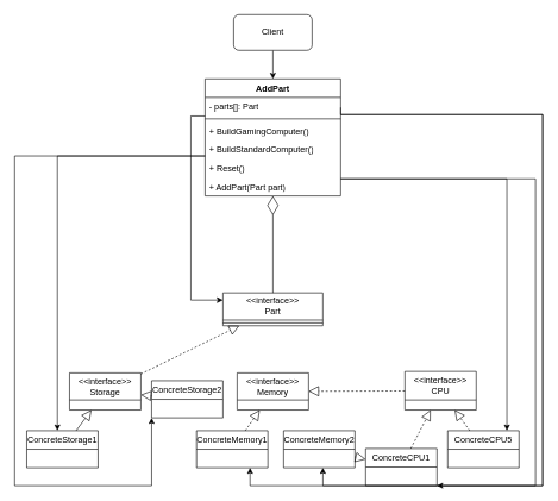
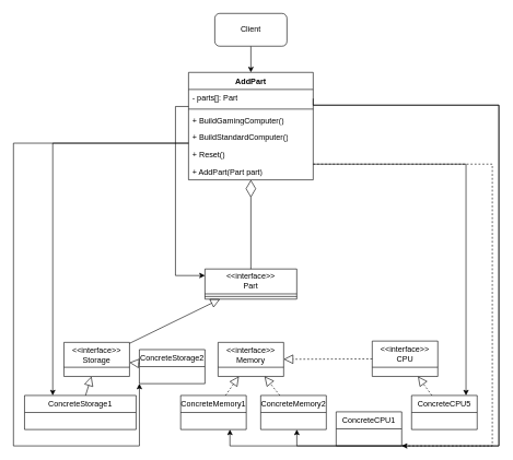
  <mxCell id="0" />
  <mxCell id="1" parent="0" />
  <mxCell id="2" value="ConcreteCPU1" style="swimlane;fontStyle=0;childLayout=stackLayout;horizontal=1;startSize=26;fillColor=none;horizontalStack=0;resizeParent=1;resizeParentMax=0;resizeLast=0;collapsible=1;marginBottom=0;whiteSpace=wrap;html=1;" vertex="1" parent="1"><mxGeometry x="511.93" y="628" width="100" height="52" as="geometry" /></mxCell>
- <mxCell id="3" value="ConcreteStorage1" style="swimlane;fontStyle=0;childLayout=stackLayout;horizontal=1;startSize=26;fillColor=none;horizontalStack=0;resizeParent=1;resizeParentMax=0;resizeLast=0;collapsible=1;marginBottom=0;whiteSpace=wrap;html=1;" vertex="1" parent="1"><mxGeometry x="36.93" y="603" width="100" height="52" as="geometry" /></mxCell>
+ <mxCell id="3" value="ConcreteStorage1" style="swimlane;fontStyle=0;childLayout=stackLayout;horizontal=1;startSize=26;fillColor=none;horizontalStack=0;resizeParent=1;resizeParentMax=0;resizeLast=0;collapsible=1;marginBottom=0;whiteSpace=wrap;html=1;" vertex="1" parent="1"><mxGeometry x="36.93" y="603" width="170" height="52" as="geometry" /></mxCell>
  <mxCell id="4" value="ConcreteMemory1" style="swimlane;fontStyle=0;childLayout=stackLayout;horizontal=1;startSize=26;fillColor=none;horizontalStack=0;resizeParent=1;resizeParentMax=0;resizeLast=0;collapsible=1;marginBottom=0;whiteSpace=wrap;html=1;" vertex="1" parent="1"><mxGeometry x="274.93" y="603" width="100" height="52" as="geometry" /></mxCell>
  <mxCell id="5" value="ConcreteCPU5" style="swimlane;fontStyle=0;childLayout=stackLayout;horizontal=1;startSize=26;fillColor=none;horizontalStack=0;resizeParent=1;resizeParentMax=0;resizeLast=0;collapsible=1;marginBottom=0;whiteSpace=wrap;html=1;" vertex="1" parent="1"><mxGeometry x="626.93" y="603" width="100" height="52" as="geometry" /></mxCell>
  <mxCell id="6" value="ConcreteMemory2" style="swimlane;fontStyle=0;childLayout=stackLayout;horizontal=1;startSize=26;fillColor=none;horizontalStack=0;resizeParent=1;resizeParentMax=0;resizeLast=0;collapsible=1;marginBottom=0;whiteSpace=wrap;html=1;" vertex="1" parent="1"><mxGeometry x="396.93" y="603" width="100" height="52" as="geometry" /></mxCell>
  <mxCell id="7" value="ConcreteStorage2" style="swimlane;fontStyle=0;childLayout=stackLayout;horizontal=1;startSize=26;fillColor=none;horizontalStack=0;resizeParent=1;resizeParentMax=0;resizeLast=0;collapsible=1;marginBottom=0;whiteSpace=wrap;html=1;" vertex="1" parent="1"><mxGeometry x="211.93" y="533" width="100" height="52" as="geometry" /></mxCell>
  <mxCell id="8" value="&amp;lt;&amp;lt;interface&amp;gt;&amp;gt;&lt;br&gt;CPU" style="swimlane;fontStyle=0;childLayout=stackLayout;horizontal=1;startSize=40;fillColor=none;horizontalStack=0;resizeParent=1;resizeParentMax=0;resizeLast=0;collapsible=1;marginBottom=0;whiteSpace=wrap;html=1;" vertex="1" parent="1"><mxGeometry x="566.93" y="520" width="100" height="54" as="geometry" /></mxCell>
  <mxCell id="9" value="&amp;lt;&amp;lt;interface&amp;gt;&amp;gt;&lt;br&gt;Memory" style="swimlane;fontStyle=0;childLayout=stackLayout;horizontal=1;startSize=38;fillColor=none;horizontalStack=0;resizeParent=1;resizeParentMax=0;resizeLast=0;collapsible=1;marginBottom=0;whiteSpace=wrap;html=1;" vertex="1" parent="1"><mxGeometry x="331.93" y="522" width="100" height="52" as="geometry" /></mxCell>
  <mxCell id="10" value="&amp;lt;&amp;lt;interface&amp;gt;&amp;gt;&lt;br&gt;Storage" style="swimlane;fontStyle=0;childLayout=stackLayout;horizontal=1;startSize=38;fillColor=none;horizontalStack=0;resizeParent=1;resizeParentMax=0;resizeLast=0;collapsible=1;marginBottom=0;whiteSpace=wrap;html=1;" vertex="1" parent="1"><mxGeometry x="96.93" y="522" width="100" height="52" as="geometry" /></mxCell>
- <mxCell id="11" value="" style="endArrow=block;dashed=1;endFill=0;endSize=12;html=1;rounded=0;" edge="1" parent="1" source="2" target="8"><mxGeometry width="160" relative="1" as="geometry"><mxPoint x="555.93" y="462" as="sourcePoint" /><mxPoint x="571.93" y="406" as="targetPoint" /></mxGeometry></mxCell>
  <mxCell id="12" value="" style="endArrow=block;dashed=1;endFill=0;endSize=12;html=1;rounded=0;" edge="1" parent="1" source="4" target="9"><mxGeometry width="160" relative="1" as="geometry"><mxPoint x="105.93" y="430" as="sourcePoint" /><mxPoint x="105.93" y="537" as="targetPoint" /></mxGeometry></mxCell>
  <mxCell id="13" value="" style="endArrow=block;dashed=0;endFill=0;endSize=12;html=1;rounded=0;" edge="1" parent="1" source="3" target="10"><mxGeometry width="160" relative="1" as="geometry"><mxPoint x="-21.07" y="81" as="sourcePoint" /><mxPoint x="-21.07" y="188" as="targetPoint" /></mxGeometry></mxCell>
  <mxCell id="14" value="" style="endArrow=block;dashed=1;endFill=0;endSize=12;html=1;rounded=0;" edge="1" parent="1" source="7" target="10"><mxGeometry width="160" relative="1" as="geometry"><mxPoint x="88.93" y="81" as="sourcePoint" /><mxPoint x="88.93" y="188" as="targetPoint" /></mxGeometry></mxCell>
- <mxCell id="15" value="" style="endArrow=block;dashed=1;endFill=0;endSize=12;html=1;rounded=0;" edge="1" parent="1" source="6" target="2"><mxGeometry width="160" relative="1" as="geometry"><mxPoint x="325.93" y="708" as="sourcePoint" /><mxPoint x="325.93" y="589" as="targetPoint" /></mxGeometry></mxCell>
+ <mxCell id="15" value="" style="endArrow=block;dashed=1;endFill=0;endSize=12;html=1;rounded=0;" edge="1" parent="1" source="6" target="9"><mxGeometry width="160" relative="1" as="geometry"><mxPoint x="325.93" y="708" as="sourcePoint" /><mxPoint x="325.93" y="589" as="targetPoint" /></mxGeometry></mxCell>
  <mxCell id="16" value="" style="endArrow=block;dashed=1;endFill=0;endSize=12;html=1;rounded=0;" edge="1" parent="1" source="5" target="8"><mxGeometry width="160" relative="1" as="geometry"><mxPoint x="61.93" y="443" as="sourcePoint" /><mxPoint x="61.93" y="324" as="targetPoint" /></mxGeometry></mxCell>
  <mxCell id="17" style="edgeStyle=orthogonalEdgeStyle;rounded=0;orthogonalLoop=1;jettySize=auto;html=1;" edge="1" parent="1" source="18" target="25"><mxGeometry relative="1" as="geometry" /></mxCell>
  <mxCell id="18" value="Client" style="html=1;whiteSpace=wrap;rounded=1;" vertex="1" parent="1"><mxGeometry x="326.93" y="20" width="110" height="50" as="geometry" /></mxCell>
  <mxCell id="19" style="edgeStyle=orthogonalEdgeStyle;rounded=0;orthogonalLoop=1;jettySize=auto;html=1;" edge="1" parent="1" source="25" target="3"><mxGeometry relative="1" as="geometry"><Array as="points"><mxPoint x="79.93" y="218" /></Array></mxGeometry></mxCell>
  <mxCell id="20" style="edgeStyle=orthogonalEdgeStyle;rounded=0;orthogonalLoop=1;jettySize=auto;html=1;" edge="1" parent="1" source="25" target="7"><mxGeometry relative="1" as="geometry"><mxPoint x="219.93" y="710" as="targetPoint" /><Array as="points"><mxPoint x="20" y="218" /><mxPoint x="20" y="680" /><mxPoint x="212" y="680" /></Array></mxGeometry></mxCell>
  <mxCell id="21" style="edgeStyle=orthogonalEdgeStyle;rounded=0;orthogonalLoop=1;jettySize=auto;html=1;" edge="1" parent="1" source="25" target="5"><mxGeometry relative="1" as="geometry"><Array as="points"><mxPoint x="709.93" y="250" /></Array></mxGeometry></mxCell>
- <mxCell id="22" style="edgeStyle=orthogonalEdgeStyle;rounded=0;orthogonalLoop=1;jettySize=auto;html=1;" edge="1" parent="1" source="25" target="2"><mxGeometry relative="1" as="geometry"><Array as="points"><mxPoint x="750" y="250" /><mxPoint x="750" y="680" /><mxPoint x="562" y="680" /></Array></mxGeometry></mxCell>
+ <mxCell id="22" style="edgeStyle=orthogonalEdgeStyle;rounded=0;orthogonalLoop=1;jettySize=auto;html=1;dashed=1;" edge="1" parent="1" source="25" target="2"><mxGeometry relative="1" as="geometry"><Array as="points"><mxPoint x="750" y="250" /><mxPoint x="750" y="680" /><mxPoint x="562" y="680" /></Array></mxGeometry></mxCell>
  <mxCell id="23" style="edgeStyle=orthogonalEdgeStyle;rounded=0;orthogonalLoop=1;jettySize=auto;html=1;" edge="1" parent="1" source="25" target="6"><mxGeometry relative="1" as="geometry"><Array as="points"><mxPoint x="760" y="160" /><mxPoint x="760" y="680" /><mxPoint x="452" y="680" /></Array></mxGeometry></mxCell>
  <mxCell id="24" style="edgeStyle=orthogonalEdgeStyle;rounded=0;orthogonalLoop=1;jettySize=auto;html=1;" edge="1" parent="1" target="4"><mxGeometry relative="1" as="geometry"><mxPoint x="349.93" y="730" as="targetPoint" /><mxPoint x="476.93" y="150" as="sourcePoint" /><Array as="points"><mxPoint x="477" y="160" /><mxPoint x="760" y="160" /><mxPoint x="760" y="680" /><mxPoint x="350" y="680" /></Array></mxGeometry></mxCell>
  <mxCell id="25" value="AddPart" style="swimlane;fontStyle=1;align=center;verticalAlign=top;childLayout=stackLayout;horizontal=1;startSize=26;horizontalStack=0;resizeParent=1;resizeParentMax=0;resizeLast=0;collapsible=1;marginBottom=0;whiteSpace=wrap;html=1;" vertex="1" parent="1"><mxGeometry x="286.93" y="110" width="190" height="164" as="geometry" /></mxCell>
  <mxCell id="26" value="- parts[]: Part" style="text;strokeColor=none;fillColor=none;align=left;verticalAlign=top;spacingLeft=4;spacingRight=4;overflow=hidden;rotatable=0;points=[[0,0.5],[1,0.5]];portConstraint=eastwest;whiteSpace=wrap;html=1;" vertex="1" parent="25"><mxGeometry y="26" width="190" height="26" as="geometry" /></mxCell>
  <mxCell id="27" value="" style="line;strokeWidth=1;fillColor=none;align=left;verticalAlign=middle;spacingTop=-1;spacingLeft=3;spacingRight=3;rotatable=0;labelPosition=right;points=[];portConstraint=eastwest;strokeColor=inherit;" vertex="1" parent="25"><mxGeometry y="52" width="190" height="8" as="geometry" /></mxCell>
  <mxCell id="28" value="+ BuildGamingComputer()" style="text;strokeColor=none;fillColor=none;align=left;verticalAlign=top;spacingLeft=4;spacingRight=4;overflow=hidden;rotatable=0;points=[[0,0.5],[1,0.5]];portConstraint=eastwest;whiteSpace=wrap;html=1;" vertex="1" parent="25"><mxGeometry y="60" width="190" height="26" as="geometry" /></mxCell>
  <mxCell id="29" value="+ BuildStandardComputer()" style="text;strokeColor=none;fillColor=none;align=left;verticalAlign=top;spacingLeft=4;spacingRight=4;overflow=hidden;rotatable=0;points=[[0,0.5],[1,0.5]];portConstraint=eastwest;whiteSpace=wrap;html=1;" vertex="1" parent="25"><mxGeometry y="86" width="190" height="26" as="geometry" /></mxCell>
  <mxCell id="30" value="+ Reset()" style="text;strokeColor=none;fillColor=none;align=left;verticalAlign=top;spacingLeft=4;spacingRight=4;overflow=hidden;rotatable=0;points=[[0,0.5],[1,0.5]];portConstraint=eastwest;whiteSpace=wrap;html=1;" vertex="1" parent="25"><mxGeometry y="112" width="190" height="26" as="geometry" /></mxCell>
  <mxCell id="31" value="+ AddPart(Part part)" style="text;strokeColor=none;fillColor=none;align=left;verticalAlign=top;spacingLeft=4;spacingRight=4;overflow=hidden;rotatable=0;points=[[0,0.5],[1,0.5]];portConstraint=eastwest;whiteSpace=wrap;html=1;" vertex="1" parent="25"><mxGeometry y="138" width="190" height="26" as="geometry" /></mxCell>
  <mxCell id="32" value="" style="endArrow=diamondThin;endFill=0;endSize=24;html=1;rounded=0;" edge="1" parent="1" source="33" target="25"><mxGeometry width="160" relative="1" as="geometry"><mxPoint x="381.93" y="380" as="sourcePoint" /><mxPoint x="534.93" y="171.5" as="targetPoint" /></mxGeometry></mxCell>
  <mxCell id="33" value="&amp;lt;&amp;lt;interface&amp;gt;&amp;gt;&lt;br&gt;Part" style="swimlane;fontStyle=0;childLayout=stackLayout;horizontal=1;startSize=38;fillColor=none;horizontalStack=0;resizeParent=1;resizeParentMax=0;resizeLast=0;collapsible=1;marginBottom=0;whiteSpace=wrap;html=1;" vertex="1" parent="1"><mxGeometry x="311.93" y="410" width="140" height="46" as="geometry" /></mxCell>
  <mxCell id="34" value="" style="line;strokeWidth=1;fillColor=none;align=left;verticalAlign=middle;spacingTop=-1;spacingLeft=3;spacingRight=3;rotatable=0;labelPosition=right;points=[];portConstraint=eastwest;strokeColor=inherit;" vertex="1" parent="33"><mxGeometry y="38" width="140" height="8" as="geometry" /></mxCell>
- <mxCell id="35" value="" style="endArrow=block;dashed=1;endFill=0;endSize=12;html=1;rounded=0;" edge="1" parent="1" source="10" target="33"><mxGeometry width="160" relative="1" as="geometry"><mxPoint x="115.93" y="613" as="sourcePoint" /><mxPoint x="137.93" y="584" as="targetPoint" /></mxGeometry></mxCell>
+ <mxCell id="35" value="" style="endArrow=block;dashed=0;endFill=0;endSize=12;html=1;rounded=0;" edge="1" parent="1" source="10" target="33"><mxGeometry width="160" relative="1" as="geometry"><mxPoint x="115.93" y="613" as="sourcePoint" /><mxPoint x="137.93" y="584" as="targetPoint" /></mxGeometry></mxCell>
  <mxCell id="36" value="" style="endArrow=block;dashed=1;endFill=0;endSize=12;html=1;rounded=0;" edge="1" parent="1" source="8" target="9"><mxGeometry width="160" relative="1" as="geometry"><mxPoint x="394.93" y="532" as="sourcePoint" /><mxPoint x="387.93" y="454" as="targetPoint" /></mxGeometry></mxCell>
  <mxCell id="37" style="edgeStyle=orthogonalEdgeStyle;rounded=0;orthogonalLoop=1;jettySize=auto;html=1;" edge="1" parent="1" source="25" target="33"><mxGeometry relative="1" as="geometry"><mxPoint x="381.867" y="162" as="sourcePoint" /><Array as="points"><mxPoint x="267" y="162" /><mxPoint x="267" y="420" /></Array></mxGeometry></mxCell>
